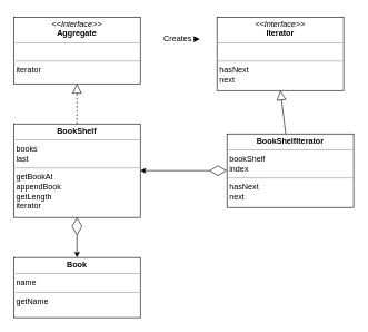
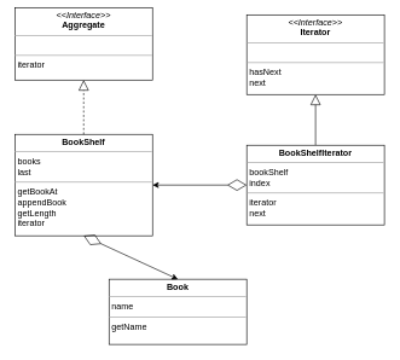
  <mxCell id="0" />
  <mxCell id="1" parent="0" />
- <mxCell id="2" value="&lt;p style=&quot;margin: 0px ; margin-top: 4px ; text-align: center&quot;&gt;&lt;i&gt;&amp;lt;&amp;lt;Interface&amp;gt;&amp;gt;&lt;/i&gt;&lt;br&gt;&lt;b&gt;Aggregate&lt;/b&gt;&lt;/p&gt;&lt;hr size=&quot;1&quot;&gt;&lt;p style=&quot;margin: 0px ; margin-left: 4px&quot;&gt;&lt;br&gt;&lt;/p&gt;&lt;hr size=&quot;1&quot;&gt;&lt;p style=&quot;margin: 0px ; margin-left: 4px&quot;&gt;iterator&lt;/p&gt;" style="verticalAlign=top;align=left;overflow=fill;fontSize=12;fontFamily=Helvetica;html=1;" vertex="1" parent="1"><mxGeometry x="20" y="25" width="190" height="100" as="geometry" /></mxCell>
- <mxCell id="3" value="&lt;p style=&quot;margin: 0px ; margin-top: 4px ; text-align: center&quot;&gt;&lt;i&gt;&amp;lt;&amp;lt;Interface&amp;gt;&amp;gt;&lt;/i&gt;&lt;br&gt;&lt;b&gt;Iterator&lt;/b&gt;&lt;/p&gt;&lt;hr size=&quot;1&quot;&gt;&lt;p style=&quot;margin: 0px ; margin-left: 4px&quot;&gt;&lt;br&gt;&lt;/p&gt;&lt;hr size=&quot;1&quot;&gt;&lt;p style=&quot;margin: 0px ; margin-left: 4px&quot;&gt;hasNext&lt;/p&gt;&lt;p style=&quot;margin: 0px ; margin-left: 4px&quot;&gt;next&lt;/p&gt;" style="verticalAlign=top;align=left;overflow=fill;fontSize=12;fontFamily=Helvetica;html=1;" vertex="1" parent="1"><mxGeometry x="325" y="25" width="190" height="110" as="geometry" /></mxCell>
+ <mxCell id="2" value="&lt;p style=&quot;margin: 0px ; margin-top: 4px ; text-align: center&quot;&gt;&lt;i&gt;&amp;lt;&amp;lt;Interface&amp;gt;&amp;gt;&lt;/i&gt;&lt;br&gt;&lt;b&gt;Aggregate&lt;/b&gt;&lt;/p&gt;&lt;hr size=&quot;1&quot;&gt;&lt;p style=&quot;margin: 0px ; margin-left: 4px&quot;&gt;&lt;br&gt;&lt;/p&gt;&lt;hr size=&quot;1&quot;&gt;&lt;p style=&quot;margin: 0px ; margin-left: 4px&quot;&gt;iterator&lt;/p&gt;" style="verticalAlign=top;align=left;overflow=fill;fontSize=12;fontFamily=Helvetica;html=1;" vertex="1" parent="1"><mxGeometry x="20" y="10" width="190" height="100" as="geometry" /></mxCell>
+ <mxCell id="3" value="&lt;p style=&quot;margin: 0px ; margin-top: 4px ; text-align: center&quot;&gt;&lt;i&gt;&amp;lt;&amp;lt;Interface&amp;gt;&amp;gt;&lt;/i&gt;&lt;br&gt;&lt;b&gt;Iterator&lt;/b&gt;&lt;/p&gt;&lt;hr size=&quot;1&quot;&gt;&lt;p style=&quot;margin: 0px ; margin-left: 4px&quot;&gt;&lt;br&gt;&lt;/p&gt;&lt;hr size=&quot;1&quot;&gt;&lt;p style=&quot;margin: 0px ; margin-left: 4px&quot;&gt;hasNext&lt;/p&gt;&lt;p style=&quot;margin: 0px ; margin-left: 4px&quot;&gt;next&lt;/p&gt;" style="verticalAlign=top;align=left;overflow=fill;fontSize=12;fontFamily=Helvetica;html=1;" vertex="1" parent="1"><mxGeometry x="340" y="20" width="190" height="110" as="geometry" /></mxCell>
  <mxCell id="4" value="" style="endArrow=block;dashed=0;endFill=0;endSize=12;html=1;entryX=0.5;entryY=1;entryDx=0;entryDy=0;" edge="1" parent="1" source="6" target="3"><mxGeometry width="160" relative="1" as="geometry"><mxPoint x="320" y="190" as="sourcePoint" /><mxPoint x="500" y="250" as="targetPoint" /></mxGeometry></mxCell>
  <mxCell id="5" value="&lt;p style=&quot;margin: 0px ; margin-top: 4px ; text-align: center&quot;&gt;&lt;b&gt;BookShelf&lt;/b&gt;&lt;/p&gt;&lt;hr size=&quot;1&quot;&gt;&lt;p style=&quot;margin: 0px ; margin-left: 4px&quot;&gt;books&lt;/p&gt;&lt;p style=&quot;margin: 0px ; margin-left: 4px&quot;&gt;last&lt;/p&gt;&lt;hr size=&quot;1&quot;&gt;&lt;p style=&quot;margin: 0px ; margin-left: 4px&quot;&gt;getBookAt&lt;/p&gt;&lt;p style=&quot;margin: 0px ; margin-left: 4px&quot;&gt;appendBook&lt;/p&gt;&lt;p style=&quot;margin: 0px ; margin-left: 4px&quot;&gt;getLength&lt;/p&gt;&lt;p style=&quot;margin: 0px ; margin-left: 4px&quot;&gt;iterator&lt;/p&gt;" style="verticalAlign=top;align=left;overflow=fill;fontSize=12;fontFamily=Helvetica;html=1;" vertex="1" parent="1"><mxGeometry x="20" y="185" width="190" height="140" as="geometry" /></mxCell>
- <mxCell id="6" value="&lt;p style=&quot;margin: 0px ; margin-top: 4px ; text-align: center&quot;&gt;&lt;b&gt;BookShelfIterator&lt;/b&gt;&lt;/p&gt;&lt;hr size=&quot;1&quot;&gt;&lt;p style=&quot;margin: 0px ; margin-left: 4px&quot;&gt;bookShelf&lt;/p&gt;&lt;p style=&quot;margin: 0px ; margin-left: 4px&quot;&gt;index&lt;/p&gt;&lt;hr size=&quot;1&quot;&gt;&lt;p style=&quot;margin: 0px ; margin-left: 4px&quot;&gt;hasNext&lt;/p&gt;&lt;p style=&quot;margin: 0px ; margin-left: 4px&quot;&gt;next&lt;/p&gt;" style="verticalAlign=top;align=left;overflow=fill;fontSize=12;fontFamily=Helvetica;html=1;" vertex="1" parent="1"><mxGeometry x="340" y="200" width="190" height="110" as="geometry" /></mxCell>
+ <mxCell id="6" value="&lt;p style=&quot;margin: 0px ; margin-top: 4px ; text-align: center&quot;&gt;&lt;b&gt;BookShelfIterator&lt;/b&gt;&lt;/p&gt;&lt;hr size=&quot;1&quot;&gt;&lt;p style=&quot;margin: 0px ; margin-left: 4px&quot;&gt;bookShelf&lt;/p&gt;&lt;p style=&quot;margin: 0px ; margin-left: 4px&quot;&gt;index&lt;/p&gt;&lt;hr size=&quot;1&quot;&gt;&lt;p style=&quot;margin: 0px ; margin-left: 4px&quot;&gt;iterator&lt;/p&gt;&lt;p style=&quot;margin: 0px ; margin-left: 4px&quot;&gt;next&lt;/p&gt;" style="verticalAlign=top;align=left;overflow=fill;fontSize=12;fontFamily=Helvetica;html=1;" vertex="1" parent="1"><mxGeometry x="340" y="200" width="190" height="110" as="geometry" /></mxCell>
  <mxCell id="7" value="" style="endArrow=diamondThin;endFill=0;endSize=24;html=1;startArrow=classic;startFill=1;entryX=0;entryY=0.5;entryDx=0;entryDy=0;exitX=1;exitY=0.5;exitDx=0;exitDy=0;" edge="1" parent="1" source="5" target="6"><mxGeometry width="160" relative="1" as="geometry"><mxPoint x="160" y="385" as="sourcePoint" /><mxPoint x="320" y="385" as="targetPoint" /></mxGeometry></mxCell>
  <mxCell id="8" value="" style="endArrow=block;dashed=1;endFill=0;endSize=12;html=1;exitX=0.5;exitY=0;exitDx=0;exitDy=0;" edge="1" parent="1" source="5" target="2"><mxGeometry width="160" relative="1" as="geometry"><mxPoint x="20" y="345" as="sourcePoint" /><mxPoint x="180" y="345" as="targetPoint" /></mxGeometry></mxCell>
- <mxCell id="9" value="&lt;p style=&quot;margin: 0px ; margin-top: 4px ; text-align: center&quot;&gt;&lt;b&gt;Book&lt;/b&gt;&lt;/p&gt;&lt;hr size=&quot;1&quot;&gt;&lt;p style=&quot;margin: 0px ; margin-left: 4px&quot;&gt;name&lt;/p&gt;&lt;hr size=&quot;1&quot;&gt;&lt;p style=&quot;margin: 0px ; margin-left: 4px&quot;&gt;getName&lt;/p&gt;" style="verticalAlign=top;align=left;overflow=fill;fontSize=12;fontFamily=Helvetica;html=1;" vertex="1" parent="1"><mxGeometry x="20" y="385" width="190" height="90" as="geometry" /></mxCell>
+ <mxCell id="9" value="&lt;p style=&quot;margin: 0px ; margin-top: 4px ; text-align: center&quot;&gt;&lt;b&gt;Book&lt;/b&gt;&lt;/p&gt;&lt;hr size=&quot;1&quot;&gt;&lt;p style=&quot;margin: 0px ; margin-left: 4px&quot;&gt;name&lt;/p&gt;&lt;hr size=&quot;1&quot;&gt;&lt;p style=&quot;margin: 0px ; margin-left: 4px&quot;&gt;getName&lt;/p&gt;" style="verticalAlign=top;align=left;overflow=fill;fontSize=12;fontFamily=Helvetica;html=1;" vertex="1" parent="1"><mxGeometry x="150" y="385" width="190" height="90" as="geometry" /></mxCell>
  <mxCell id="10" value="" style="endArrow=diamondThin;endFill=0;endSize=24;html=1;startArrow=classic;startFill=1;entryX=0.5;entryY=1;entryDx=0;entryDy=0;exitX=0.5;exitY=0;exitDx=0;exitDy=0;" edge="1" parent="1" source="9" target="5"><mxGeometry width="160" relative="1" as="geometry"><mxPoint x="220" y="265" as="sourcePoint" /><mxPoint x="310" y="265" as="targetPoint" /></mxGeometry></mxCell>
- <mxCell id="11" value="Creates ▶" style="text;html=1;strokeColor=none;fillColor=none;align=center;verticalAlign=middle;whiteSpace=wrap;rounded=0;" vertex="1" parent="1"><mxGeometry x="235" y="48" width="75" height="20" as="geometry" /></mxCell>
